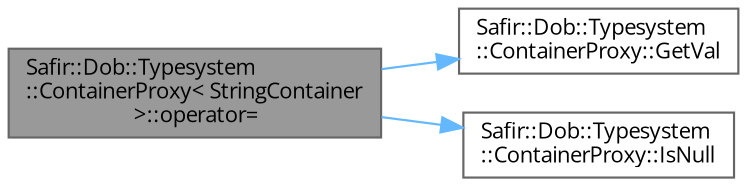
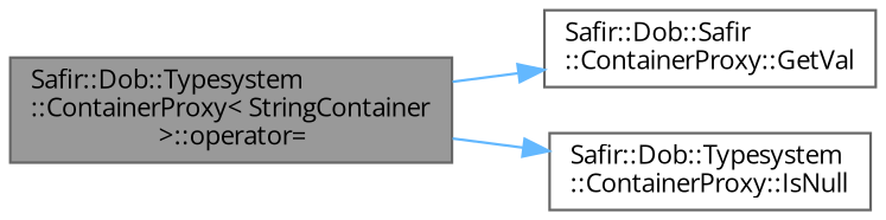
  digraph {
    rankdir=LR
    fontname="Open Sans"
    node [color=grey40 fillcolor=white fontname="Open Sans" fontsize=10 shape=box style=filled]
    edge [color=steelblue1 fontname="Open Sans" fontsize=10 labelfontname=Helvetica labelfontsize=10 style=solid]
    n1 [color=gray40 fillcolor=grey60 fontcolor=black height=0.2 label="Safir::Dob::Typesystem\l::ContainerProxy\< StringContainer\l \>::operator=" width=0.4]
-   n2 [height=0.2 label="Safir::Dob::Typesystem\l::ContainerProxy::GetVal" width=0.4]
+   n2 [height=0.2 label="Safir::Dob::Safir\l::ContainerProxy::GetVal" width=0.4]
    n3 [height=0.2 label="Safir::Dob::Typesystem\l::ContainerProxy::IsNull" width=0.4]
    n1 -> n2
    n1 -> n3
  }
